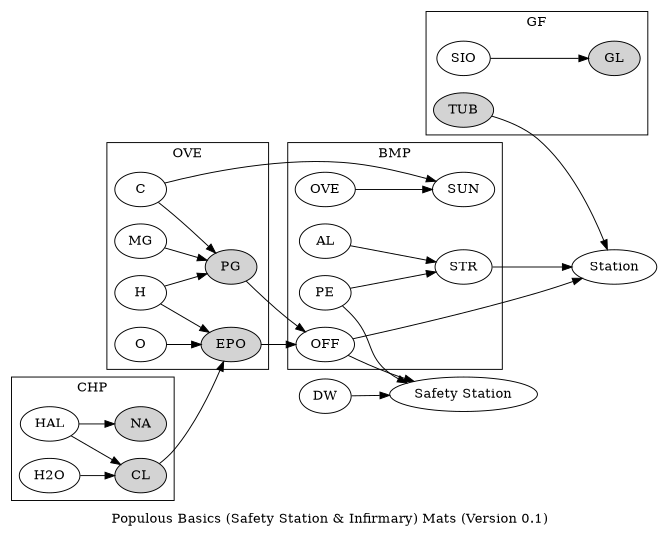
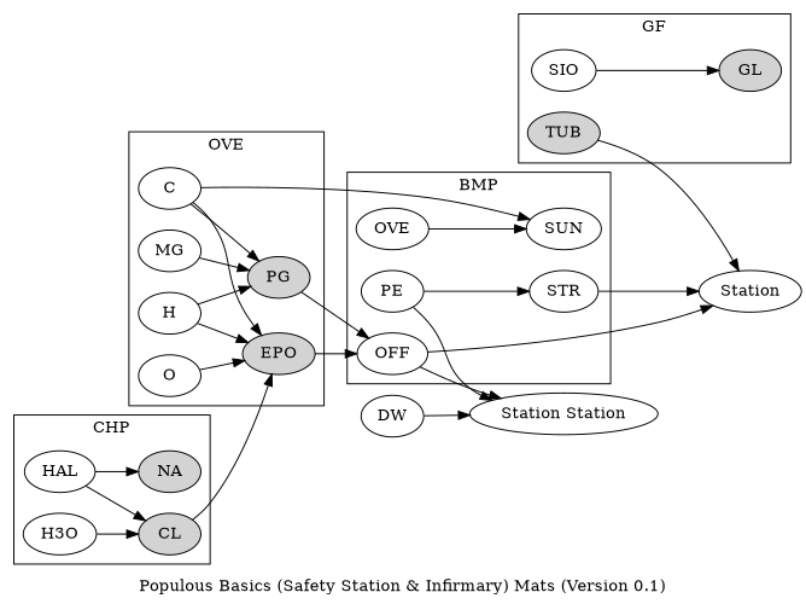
  digraph {
    label="Populous Basics (Safety Station & Infirmary) Mats (Version 0.1)"
    rankdir=LR
    node [fillcolor=white style=filled]
    NA [fillcolor=lightgray]
    HAL
    CL [fillcolor=lightgray]
-   H2O
+   H2O [label=H3O]
    EPO [fillcolor=lightgray]
    C
    PG [fillcolor=lightgray]
    H
    O
    MG
    SUN
    OFF
    OVE
    PE
    STR
-   AL
    TUB [fillcolor=lightgray]
    GL [fillcolor=lightgray]
    SIO
-   "Safety Station"
+   "Safety Station" [label="Station Station"]
    n21 [label=Station]
    DW
    subgraph cluster_1 {
      label=CHP
      NA
      HAL
      CL
      H2O
    }
    subgraph cluster_2 {
      label=OVE
      EPO
      C
      PG
      H
      O
      MG
    }
    subgraph cluster_3 {
      label=BMP
      SUN
      OFF
      OVE
      PE
      STR
-     AL
    }
    subgraph cluster_4 {
      label=GF
      TUB
      GL
      SIO
    }
    HAL -> NA
    HAL -> CL
    CL -> EPO
    H2O -> CL
    EPO -> OFF
+   C -> EPO
    C -> PG
    C -> SUN
    PG -> OFF
    H -> EPO
    H -> PG
    O -> EPO
    MG -> PG
    OFF -> "Safety Station"
    OFF -> n21
    OVE -> SUN
    PE -> STR
    PE -> "Safety Station"
    STR -> n21
-   AL -> STR
    TUB -> n21
    SIO -> GL
    DW -> "Safety Station"
  }
